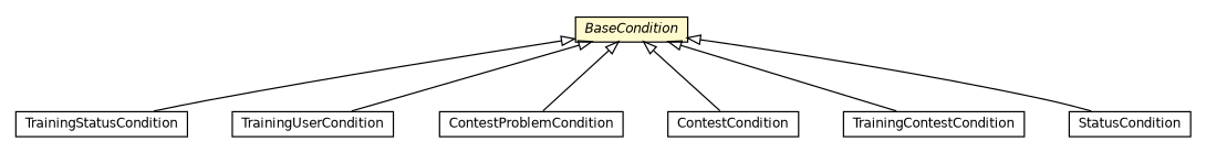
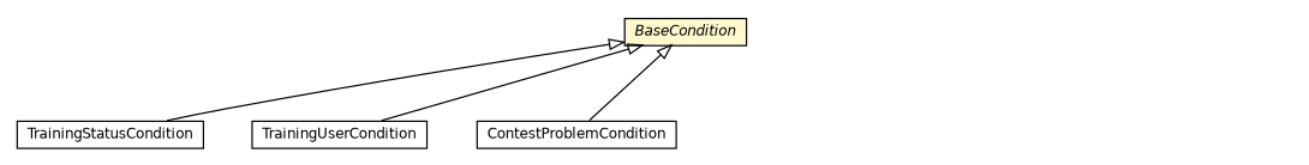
  digraph {
    nodesep=0.25
    ranksep=0.5
    node [fontcolor=black fontname=Helvetica fontsize=10.0 shape=plaintext]
    edge [arrowtail=empty dir=back fontname=Helvetica fontsize=10 headport=p labelfontname=Helvetica labelfontsize=10 tailport=p]
    n1 [label=<<table title="cn.edu.uestc.acmicpc.db.condition.impl.TrainingStatusCondition" border="0" cellborder="1" cellspacing="0" cellpadding="2" port="p" href="../impl/TrainingStatusCondition.html"> 		<tr><td><table border="0" cellspacing="0" cellpadding="1"> <tr><td align="center" balign="center"> TrainingStatusCondition </td></tr> 		</table></td></tr> 		</table>>]
    n2 [label=<<table title="cn.edu.uestc.acmicpc.db.condition.impl.TrainingUserCondition" border="0" cellborder="1" cellspacing="0" cellpadding="2" port="p" href="../impl/TrainingUserCondition.html"> 		<tr><td><table border="0" cellspacing="0" cellpadding="1"> <tr><td align="center" balign="center"> TrainingUserCondition </td></tr> 		</table></td></tr> 		</table>>]
    n3 [label=<<table title="cn.edu.uestc.acmicpc.db.condition.impl.ContestProblemCondition" border="0" cellborder="1" cellspacing="0" cellpadding="2" port="p" href="../impl/ContestProblemCondition.html"> 		<tr><td><table border="0" cellspacing="0" cellpadding="1"> <tr><td align="center" balign="center"> ContestProblemCondition </td></tr> 		</table></td></tr> 		</table>>]
-   n4 [label=<<table title="cn.edu.uestc.acmicpc.db.condition.impl.ContestCondition" border="0" cellborder="1" cellspacing="0" cellpadding="2" port="p" href="../impl/ContestCondition.html"> 		<tr><td><table border="0" cellspacing="0" cellpadding="1"> <tr><td align="center" balign="center"> ContestCondition </td></tr> 		</table></td></tr> 		</table>>]
-   n5 [label=<<table title="cn.edu.uestc.acmicpc.db.condition.impl.TrainingContestCondition" border="0" cellborder="1" cellspacing="0" cellpadding="2" port="p" href="../impl/TrainingContestCondition.html"> 		<tr><td><table border="0" cellspacing="0" cellpadding="1"> <tr><td align="center" balign="center"> TrainingContestCondition </td></tr> 		</table></td></tr> 		</table>>]
-   n6 [label=<<table title="cn.edu.uestc.acmicpc.db.condition.impl.StatusCondition" border="0" cellborder="1" cellspacing="0" cellpadding="2" port="p" href="../impl/StatusCondition.html"> 		<tr><td><table border="0" cellspacing="0" cellpadding="1"> <tr><td align="center" balign="center"> StatusCondition </td></tr> 		</table></td></tr> 		</table>>]
    n7 [label=<<table title="cn.edu.uestc.acmicpc.db.condition.base.BaseCondition" border="0" cellborder="1" cellspacing="0" cellpadding="2" port="p" bgcolor="lemonChiffon" href="./BaseCondition.html"> 		<tr><td><table border="0" cellspacing="0" cellpadding="1"> <tr><td align="center" balign="center"><font face="Helvetica-Oblique"> BaseCondition </font></td></tr> 		</table></td></tr> 		</table>>]
    n7 -> n1
    n7 -> n2
    n7 -> n3
-   n7 -> n4
-   n7 -> n5
-   n7 -> n6
  }
